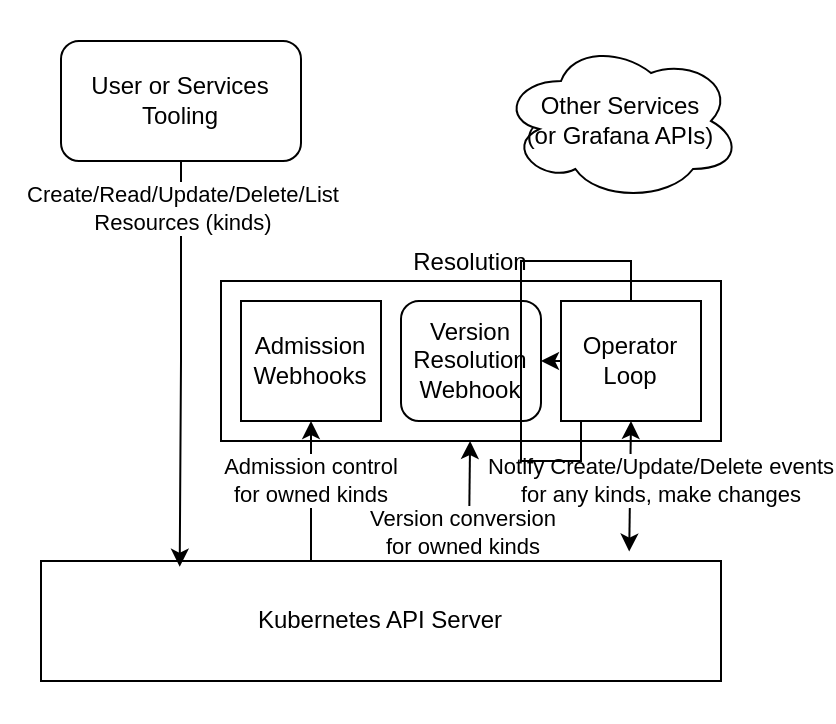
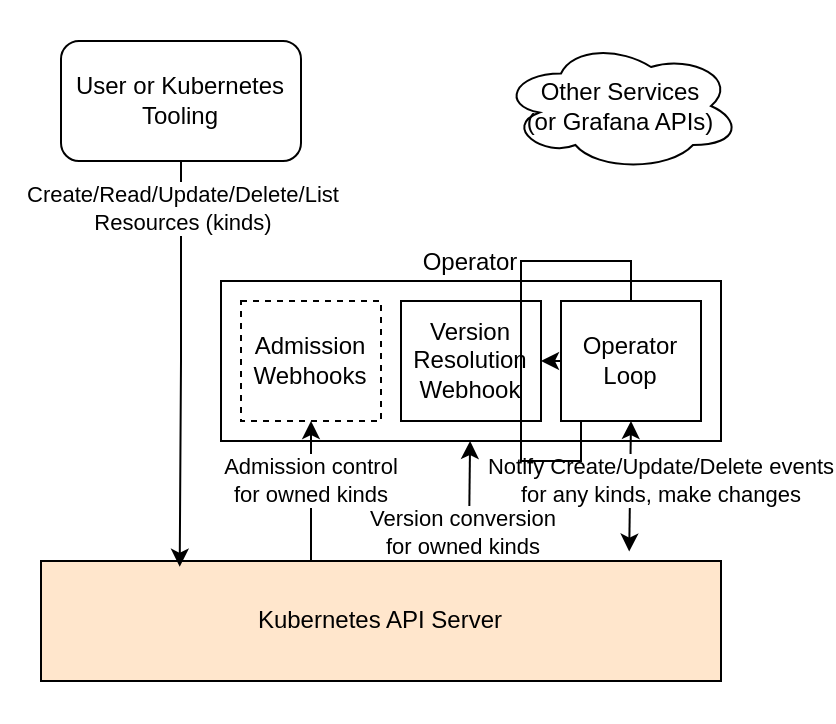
  <mxCell id="0" />
  <mxCell id="1" parent="0" />
- <mxCell id="2" value="Resolution" style="rounded=0;whiteSpace=wrap;html=1;labelPosition=center;verticalLabelPosition=top;align=center;verticalAlign=bottom;" parent="1" vertex="1"><mxGeometry x="110" y="140" width="250" height="80" as="geometry" /></mxCell>
- <mxCell id="3" value="Kubernetes API Server" style="rounded=0;whiteSpace=wrap;html=1;" parent="1" vertex="1"><mxGeometry x="20" y="280" width="340" height="60" as="geometry" /></mxCell>
+ <mxCell id="2" value="Operator" style="rounded=0;whiteSpace=wrap;html=1;labelPosition=center;verticalLabelPosition=top;align=center;verticalAlign=bottom;" parent="1" vertex="1"><mxGeometry x="110" y="140" width="250" height="80" as="geometry" /></mxCell>
+ <mxCell id="3" value="Kubernetes API Server" style="rounded=0;whiteSpace=wrap;html=1;fillColor=#ffe6cc;" parent="1" vertex="1"><mxGeometry x="20" y="280" width="340" height="60" as="geometry" /></mxCell>
  <mxCell id="4" value="&lt;div&gt;Notify Create/Update/Delete events&lt;/div&gt;&lt;div&gt;for any kinds, make changes&lt;br&gt;&lt;/div&gt;" style="endArrow=classic;startArrow=classic;html=1;rounded=0;entryX=0.5;entryY=1;entryDx=0;entryDy=0;exitX=0.865;exitY=-0.079;exitDx=0;exitDy=0;exitPerimeter=0;" parent="1" source="3" target="9" edge="1"><mxGeometry x="0.087" y="-15" width="50" height="50" relative="1" as="geometry"><mxPoint x="190" y="260" as="sourcePoint" /><mxPoint x="360" y="350" as="targetPoint" /><Array as="points" /><mxPoint as="offset" /></mxGeometry></mxCell>
- <mxCell id="5" value="&lt;div&gt;Other Services&lt;/div&gt;&lt;div&gt;(or Grafana APIs)&lt;br&gt;&lt;/div&gt;" style="ellipse;shape=cloud;whiteSpace=wrap;html=1;" parent="1" vertex="1"><mxGeometry x="250" y="20" width="120" height="80" as="geometry" /></mxCell>
- <mxCell id="6" value="Admission Webhooks" style="rounded=0;whiteSpace=wrap;html=1;" parent="1" vertex="1"><mxGeometry x="120" y="150" width="70" height="60" as="geometry" /></mxCell>
- <mxCell id="7" value="Version Resolution Webhook" style="whiteSpace=wrap;html=1;rounded=1;" parent="1" vertex="1"><mxGeometry x="200" y="150" width="70" height="60" as="geometry" /></mxCell>
+ <mxCell id="5" value="&lt;div&gt;Other Services&lt;/div&gt;&lt;div&gt;(or Grafana APIs)&lt;br&gt;&lt;/div&gt;" style="ellipse;shape=cloud;whiteSpace=wrap;html=1;" parent="1" vertex="1"><mxGeometry x="250" y="20" width="120" height="65" as="geometry" /></mxCell>
+ <mxCell id="6" value="Admission Webhooks" style="rounded=0;whiteSpace=wrap;html=1;dashed=1;" parent="1" vertex="1"><mxGeometry x="120" y="150" width="70" height="60" as="geometry" /></mxCell>
+ <mxCell id="7" value="Version Resolution Webhook" style="rounded=0;whiteSpace=wrap;html=1;" parent="1" vertex="1"><mxGeometry x="200" y="150" width="70" height="60" as="geometry" /></mxCell>
  <mxCell id="8" style="edgeStyle=orthogonalEdgeStyle;rounded=0;orthogonalLoop=1;jettySize=auto;html=1;exitX=0.5;exitY=0;exitDx=0;exitDy=0;" parent="1" source="9" target="7" edge="1"><mxGeometry relative="1" as="geometry" /></mxCell>
  <mxCell id="9" value="Operator Loop" style="rounded=0;whiteSpace=wrap;html=1;" parent="1" vertex="1"><mxGeometry x="280" y="150" width="70" height="60" as="geometry" /></mxCell>
  <mxCell id="10" value="&lt;div&gt;Admission control&lt;/div&gt;&lt;div&gt;for owned kinds&lt;br&gt;&lt;/div&gt;" style="endArrow=classic;html=1;rounded=0;entryX=0.5;entryY=1;entryDx=0;entryDy=0;" parent="1" target="6" edge="1"><mxGeometry x="0.143" width="50" height="50" relative="1" as="geometry"><mxPoint x="155" y="280" as="sourcePoint" /><mxPoint x="200" y="230" as="targetPoint" /><mxPoint as="offset" /></mxGeometry></mxCell>
  <mxCell id="11" style="edgeStyle=orthogonalEdgeStyle;rounded=0;orthogonalLoop=1;jettySize=auto;html=1;entryX=0.204;entryY=0.048;entryDx=0;entryDy=0;entryPerimeter=0;" parent="1" source="13" target="3" edge="1"><mxGeometry relative="1" as="geometry" /></mxCell>
  <mxCell id="12" value="&lt;div&gt;Create/Read/Update/Delete/List&lt;/div&gt;&lt;div&gt;Resources (kinds)&lt;br&gt;&lt;/div&gt;" style="edgeLabel;html=1;align=center;verticalAlign=middle;resizable=0;points=[];" parent="11" vertex="1" connectable="0"><mxGeometry x="-0.77" relative="1" as="geometry"><mxPoint as="offset" /></mxGeometry></mxCell>
- <mxCell id="13" value="User or Services Tooling" style="rounded=1;whiteSpace=wrap;html=1;" parent="1" vertex="1"><mxGeometry x="30" y="20" width="120" height="60" as="geometry" /></mxCell>
+ <mxCell id="13" value="User or Kubernetes Tooling" style="rounded=1;whiteSpace=wrap;html=1;" parent="1" vertex="1"><mxGeometry x="30" y="20" width="120" height="60" as="geometry" /></mxCell>
  <mxCell id="14" value="" style="endArrow=classic;html=1;rounded=0;exitX=0.629;exitY=0.001;exitDx=0;exitDy=0;exitPerimeter=0;" edge="1" parent="1" source="3" target="2"><mxGeometry width="50" height="50" relative="1" as="geometry"><mxPoint x="470" y="250" as="sourcePoint" /><mxPoint x="520" y="200" as="targetPoint" /></mxGeometry></mxCell>
  <mxCell id="15" value="&lt;div&gt;Version conversion&lt;/div&gt;&lt;div&gt;for owned kinds&lt;br&gt;&lt;/div&gt;" style="edgeLabel;html=1;align=center;verticalAlign=middle;resizable=0;points=[];" vertex="1" connectable="0" parent="14"><mxGeometry x="-0.491" y="-2" relative="1" as="geometry"><mxPoint x="-6" as="offset" /></mxGeometry></mxCell>
